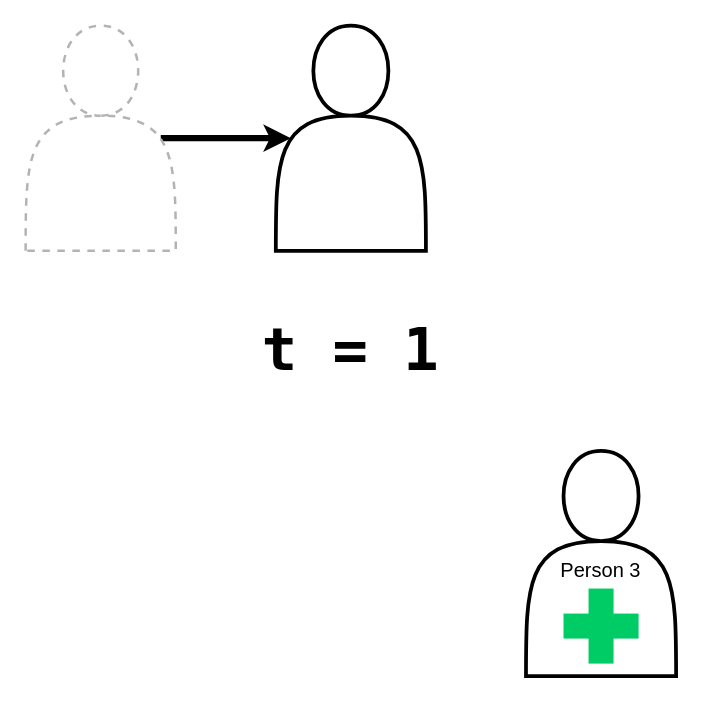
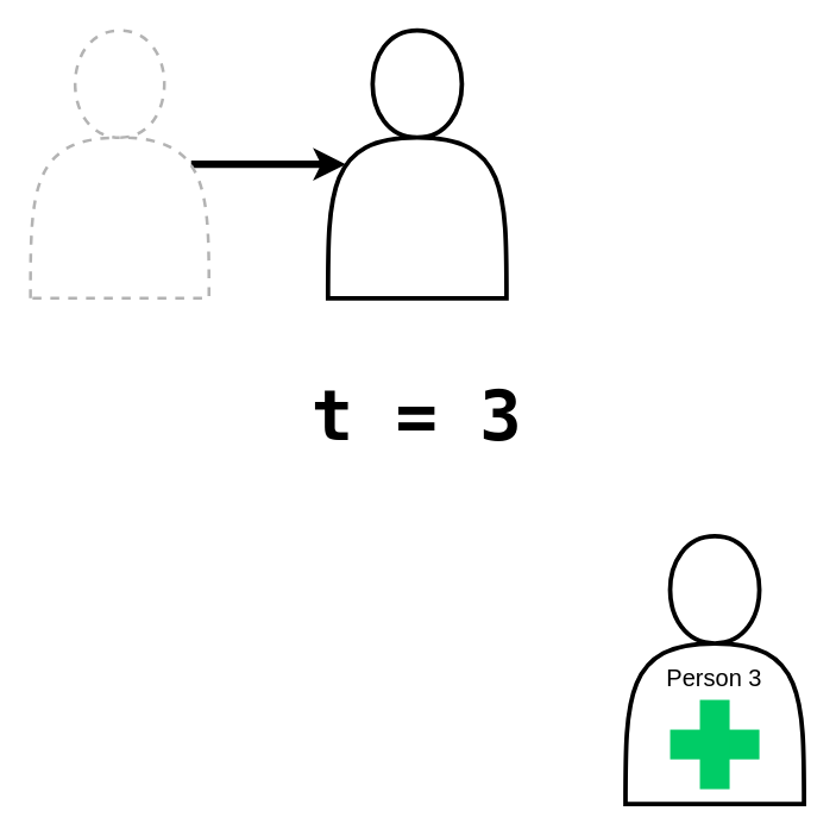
  <mxCell id="0" />
  <mxCell id="1" parent="0" />
  <mxCell id="2" value="" style="shape=actor;whiteSpace=wrap;html=1;strokeWidth=3;" parent="1" vertex="1"><mxGeometry x="220" y="20" width="120" height="180" as="geometry" /></mxCell>
  <mxCell id="3" style="edgeStyle=orthogonalEdgeStyle;orthogonalLoop=1;jettySize=auto;html=1;exitX=0.9;exitY=0.5;exitDx=0;exitDy=0;exitPerimeter=0;strokeWidth=5;rounded=0;entryX=0.1;entryY=0.5;entryDx=0;entryDy=0;entryPerimeter=0;" parent="1" source="4" target="2" edge="1"><mxGeometry relative="1" as="geometry"><mxPoint x="180" y="170" as="targetPoint" /><Array as="points" /></mxGeometry></mxCell>
  <mxCell id="4" value="" style="shape=actor;whiteSpace=wrap;html=1;strokeWidth=2;dashed=1;strokeColor=#B3B3B3;" parent="1" vertex="1"><mxGeometry x="20" y="20" width="120" height="180" as="geometry" /></mxCell>
  <mxCell id="5" value="" style="shape=actor;whiteSpace=wrap;html=1;strokeWidth=3;" parent="1" vertex="1"><mxGeometry x="420" y="360" width="120" height="180" as="geometry" /></mxCell>
  <mxCell id="6" value="&lt;font style=&quot;font-size: 16px;&quot;&gt;Person 3&lt;br&gt;&lt;/font&gt;" style="text;html=1;strokeColor=none;fillColor=none;align=center;verticalAlign=middle;whiteSpace=wrap;rounded=0;" parent="1" vertex="1"><mxGeometry x="430" y="440" width="100" height="30" as="geometry" /></mxCell>
  <mxCell id="7" value="" style="rounded=0;whiteSpace=wrap;html=1;strokeColor=none;fillStyle=solid;fillColor=#00CC66;" parent="1" vertex="1"><mxGeometry x="450" y="490" width="60" height="20" as="geometry" /></mxCell>
  <mxCell id="8" value="" style="rounded=0;whiteSpace=wrap;html=1;strokeColor=none;fillStyle=solid;fillColor=#00CC66;rotation=90;" parent="1" vertex="1"><mxGeometry x="450" y="490" width="60" height="20" as="geometry" /></mxCell>
- <mxCell id="9" value="&lt;pre&gt;&lt;font size=&quot;1&quot;&gt;&lt;b style=&quot;font-size: 47px;&quot;&gt;t = 1&lt;/b&gt;&lt;/font&gt;&lt;/pre&gt;" style="text;html=1;strokeColor=none;fillColor=none;align=center;verticalAlign=middle;whiteSpace=wrap;rounded=0;" parent="1" vertex="1"><mxGeometry x="220" y="265" width="120" height="30" as="geometry" /></mxCell>
+ <mxCell id="9" value="&lt;pre&gt;&lt;font size=&quot;1&quot;&gt;&lt;b style=&quot;font-size: 47px;&quot;&gt;t = 3&lt;/b&gt;&lt;/font&gt;&lt;/pre&gt;" style="text;html=1;strokeColor=none;fillColor=none;align=center;verticalAlign=middle;whiteSpace=wrap;rounded=0;" parent="1" vertex="1"><mxGeometry x="220" y="265" width="120" height="30" as="geometry" /></mxCell>
